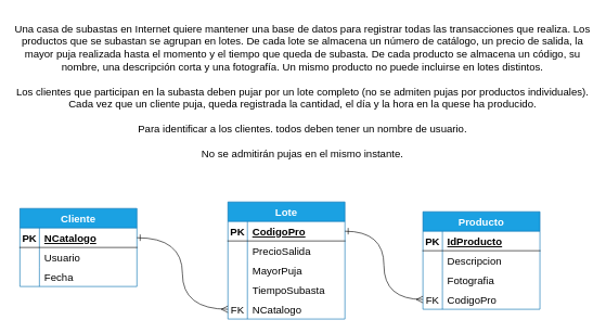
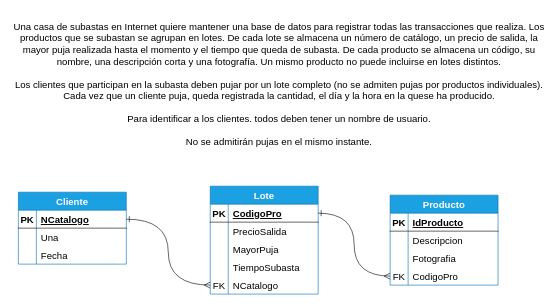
  <mxCell id="0" />
  <mxCell id="1" parent="0" />
  <mxCell id="2" value="&lt;p style=&quot;margin: 0px;&quot;&gt;Una casa de subastas en Internet quiere mantener una base de datos para registrar todas las transacciones que realiza. Los productos que se subastan se agrupan en lotes. De cada lote se almacena un número de catálogo, un precio de salida, la mayor puja realizada hasta el momento y el tiempo que queda de subasta. De cada producto se almacena un código, su nombre, una descripción corta y una fotografía. Un mismo producto no puede incluirse en lotes distintos.&lt;/p&gt;&lt;br&gt;&lt;p style=&quot;margin: 0px;&quot;&gt;&lt;/p&gt;&lt;p style=&quot;margin: 0px;&quot;&gt;Los clientes que participan en la subasta deben pujar por un lote completo (no se admiten&amp;nbsp;&lt;span style=&quot;background-color: initial;&quot;&gt;pujas por productos individuales). Cada vez que un cliente puja, queda registrada la cantidad, el día y la hora en la quese ha producido.&lt;/span&gt;&lt;/p&gt;&lt;br&gt;&lt;p style=&quot;margin: 0px;&quot;&gt;&lt;/p&gt;&lt;p style=&quot;margin: 0px;&quot;&gt;Para identificar a los clientes. todos deben tener un nombre de usuario.&lt;/p&gt;&lt;p style=&quot;margin: 0px;&quot;&gt;&lt;br&gt;&lt;/p&gt;&lt;p style=&quot;margin: 0px;&quot;&gt;No se admitirán pujas en el mismo instante.&lt;/p&gt;" style="text;html=1;strokeColor=none;fillColor=none;align=center;verticalAlign=middle;whiteSpace=wrap;rounded=0;fontSize=16;" vertex="1" parent="1"><mxGeometry x="20" y="20" width="890" height="240" as="geometry" /></mxCell>
  <mxCell id="3" value="Lote" style="shape=table;startSize=30;container=1;collapsible=1;childLayout=tableLayout;fixedRows=1;rowLines=0;fontStyle=1;align=center;resizeLast=1;fontSize=16;fillColor=#1ba1e2;fontColor=#ffffff;strokeColor=#006EAF;" vertex="1" parent="1"><mxGeometry x="350" y="310" width="180" height="180" as="geometry" /></mxCell>
  <mxCell id="4" value="" style="shape=tableRow;horizontal=0;startSize=0;swimlaneHead=0;swimlaneBody=0;fillColor=none;collapsible=0;dropTarget=0;points=[[0,0.5],[1,0.5]];portConstraint=eastwest;top=0;left=0;right=0;bottom=1;fontSize=16;" vertex="1" parent="3"><mxGeometry y="30" width="180" height="30" as="geometry" /></mxCell>
  <mxCell id="5" value="PK" style="shape=partialRectangle;connectable=0;fillColor=none;top=0;left=0;bottom=0;right=0;fontStyle=1;overflow=hidden;fontSize=16;" vertex="1" parent="4"><mxGeometry width="30" height="30" as="geometry"><mxRectangle width="30" height="30" as="alternateBounds" /></mxGeometry></mxCell>
  <mxCell id="6" value="CodigoPro" style="shape=partialRectangle;connectable=0;fillColor=none;top=0;left=0;bottom=0;right=0;align=left;spacingLeft=6;fontStyle=5;overflow=hidden;fontSize=16;" vertex="1" parent="4"><mxGeometry x="30" width="150" height="30" as="geometry"><mxRectangle width="150" height="30" as="alternateBounds" /></mxGeometry></mxCell>
  <mxCell id="7" value="" style="shape=tableRow;horizontal=0;startSize=0;swimlaneHead=0;swimlaneBody=0;fillColor=none;collapsible=0;dropTarget=0;points=[[0,0.5],[1,0.5]];portConstraint=eastwest;top=0;left=0;right=0;bottom=0;fontSize=16;" vertex="1" parent="3"><mxGeometry y="60" width="180" height="30" as="geometry" /></mxCell>
  <mxCell id="8" value="" style="shape=partialRectangle;connectable=0;fillColor=none;top=0;left=0;bottom=0;right=0;editable=1;overflow=hidden;fontSize=16;" vertex="1" parent="7"><mxGeometry width="30" height="30" as="geometry"><mxRectangle width="30" height="30" as="alternateBounds" /></mxGeometry></mxCell>
  <mxCell id="9" value="PrecioSalida" style="shape=partialRectangle;connectable=0;fillColor=none;top=0;left=0;bottom=0;right=0;align=left;spacingLeft=6;overflow=hidden;fontSize=16;" vertex="1" parent="7"><mxGeometry x="30" width="150" height="30" as="geometry"><mxRectangle width="150" height="30" as="alternateBounds" /></mxGeometry></mxCell>
  <mxCell id="10" value="" style="shape=tableRow;horizontal=0;startSize=0;swimlaneHead=0;swimlaneBody=0;fillColor=none;collapsible=0;dropTarget=0;points=[[0,0.5],[1,0.5]];portConstraint=eastwest;top=0;left=0;right=0;bottom=0;fontSize=16;" vertex="1" parent="3"><mxGeometry y="90" width="180" height="30" as="geometry" /></mxCell>
  <mxCell id="11" value="" style="shape=partialRectangle;connectable=0;fillColor=none;top=0;left=0;bottom=0;right=0;editable=1;overflow=hidden;fontSize=16;" vertex="1" parent="10"><mxGeometry width="30" height="30" as="geometry"><mxRectangle width="30" height="30" as="alternateBounds" /></mxGeometry></mxCell>
  <mxCell id="12" value="MayorPuja" style="shape=partialRectangle;connectable=0;fillColor=none;top=0;left=0;bottom=0;right=0;align=left;spacingLeft=6;overflow=hidden;fontSize=16;" vertex="1" parent="10"><mxGeometry x="30" width="150" height="30" as="geometry"><mxRectangle width="150" height="30" as="alternateBounds" /></mxGeometry></mxCell>
  <mxCell id="13" value="" style="shape=tableRow;horizontal=0;startSize=0;swimlaneHead=0;swimlaneBody=0;fillColor=none;collapsible=0;dropTarget=0;points=[[0,0.5],[1,0.5]];portConstraint=eastwest;top=0;left=0;right=0;bottom=0;fontSize=16;" vertex="1" parent="3"><mxGeometry y="120" width="180" height="30" as="geometry" /></mxCell>
  <mxCell id="14" value="" style="shape=partialRectangle;connectable=0;fillColor=none;top=0;left=0;bottom=0;right=0;editable=1;overflow=hidden;fontSize=16;" vertex="1" parent="13"><mxGeometry width="30" height="30" as="geometry"><mxRectangle width="30" height="30" as="alternateBounds" /></mxGeometry></mxCell>
  <mxCell id="15" value="TiempoSubasta" style="shape=partialRectangle;connectable=0;fillColor=none;top=0;left=0;bottom=0;right=0;align=left;spacingLeft=6;overflow=hidden;fontSize=16;" vertex="1" parent="13"><mxGeometry x="30" width="150" height="30" as="geometry"><mxRectangle width="150" height="30" as="alternateBounds" /></mxGeometry></mxCell>
  <mxCell id="16" value="" style="shape=tableRow;horizontal=0;startSize=0;swimlaneHead=0;swimlaneBody=0;fillColor=none;collapsible=0;dropTarget=0;points=[[0,0.5],[1,0.5]];portConstraint=eastwest;top=0;left=0;right=0;bottom=0;fontSize=16;" vertex="1" parent="3"><mxGeometry y="150" width="180" height="30" as="geometry" /></mxCell>
  <mxCell id="17" value="FK" style="shape=partialRectangle;connectable=0;fillColor=none;top=0;left=0;bottom=0;right=0;editable=1;overflow=hidden;fontSize=16;" vertex="1" parent="16"><mxGeometry width="30" height="30" as="geometry"><mxRectangle width="30" height="30" as="alternateBounds" /></mxGeometry></mxCell>
  <mxCell id="18" value="NCatalogo" style="shape=partialRectangle;connectable=0;fillColor=none;top=0;left=0;bottom=0;right=0;align=left;spacingLeft=6;overflow=hidden;fontSize=16;" vertex="1" parent="16"><mxGeometry x="30" width="150" height="30" as="geometry"><mxRectangle width="150" height="30" as="alternateBounds" /></mxGeometry></mxCell>
  <mxCell id="19" value="Producto" style="shape=table;startSize=30;container=1;collapsible=1;childLayout=tableLayout;fixedRows=1;rowLines=0;fontStyle=1;align=center;resizeLast=1;fontSize=16;fillColor=#1ba1e2;fontColor=#ffffff;strokeColor=#006EAF;" vertex="1" parent="1"><mxGeometry x="650" y="325" width="180" height="150" as="geometry" /></mxCell>
  <mxCell id="20" value="" style="shape=tableRow;horizontal=0;startSize=0;swimlaneHead=0;swimlaneBody=0;fillColor=none;collapsible=0;dropTarget=0;points=[[0,0.5],[1,0.5]];portConstraint=eastwest;top=0;left=0;right=0;bottom=1;fontSize=16;" vertex="1" parent="19"><mxGeometry y="30" width="180" height="30" as="geometry" /></mxCell>
  <mxCell id="21" value="PK" style="shape=partialRectangle;connectable=0;fillColor=none;top=0;left=0;bottom=0;right=0;fontStyle=1;overflow=hidden;fontSize=16;" vertex="1" parent="20"><mxGeometry width="30" height="30" as="geometry"><mxRectangle width="30" height="30" as="alternateBounds" /></mxGeometry></mxCell>
  <mxCell id="22" value="IdProducto" style="shape=partialRectangle;connectable=0;fillColor=none;top=0;left=0;bottom=0;right=0;align=left;spacingLeft=6;fontStyle=5;overflow=hidden;fontSize=16;" vertex="1" parent="20"><mxGeometry x="30" width="150" height="30" as="geometry"><mxRectangle width="150" height="30" as="alternateBounds" /></mxGeometry></mxCell>
  <mxCell id="23" value="" style="shape=tableRow;horizontal=0;startSize=0;swimlaneHead=0;swimlaneBody=0;fillColor=none;collapsible=0;dropTarget=0;points=[[0,0.5],[1,0.5]];portConstraint=eastwest;top=0;left=0;right=0;bottom=0;fontSize=16;" vertex="1" parent="19"><mxGeometry y="60" width="180" height="30" as="geometry" /></mxCell>
  <mxCell id="24" value="" style="shape=partialRectangle;connectable=0;fillColor=none;top=0;left=0;bottom=0;right=0;editable=1;overflow=hidden;fontSize=16;" vertex="1" parent="23"><mxGeometry width="30" height="30" as="geometry"><mxRectangle width="30" height="30" as="alternateBounds" /></mxGeometry></mxCell>
  <mxCell id="25" value="Descripcion" style="shape=partialRectangle;connectable=0;fillColor=none;top=0;left=0;bottom=0;right=0;align=left;spacingLeft=6;overflow=hidden;fontSize=16;" vertex="1" parent="23"><mxGeometry x="30" width="150" height="30" as="geometry"><mxRectangle width="150" height="30" as="alternateBounds" /></mxGeometry></mxCell>
  <mxCell id="26" value="" style="shape=tableRow;horizontal=0;startSize=0;swimlaneHead=0;swimlaneBody=0;fillColor=none;collapsible=0;dropTarget=0;points=[[0,0.5],[1,0.5]];portConstraint=eastwest;top=0;left=0;right=0;bottom=0;fontSize=16;" vertex="1" parent="19"><mxGeometry y="90" width="180" height="30" as="geometry" /></mxCell>
  <mxCell id="27" value="" style="shape=partialRectangle;connectable=0;fillColor=none;top=0;left=0;bottom=0;right=0;editable=1;overflow=hidden;fontSize=16;" vertex="1" parent="26"><mxGeometry width="30" height="30" as="geometry"><mxRectangle width="30" height="30" as="alternateBounds" /></mxGeometry></mxCell>
  <mxCell id="28" value="Fotografia" style="shape=partialRectangle;connectable=0;fillColor=none;top=0;left=0;bottom=0;right=0;align=left;spacingLeft=6;overflow=hidden;fontSize=16;" vertex="1" parent="26"><mxGeometry x="30" width="150" height="30" as="geometry"><mxRectangle width="150" height="30" as="alternateBounds" /></mxGeometry></mxCell>
  <mxCell id="29" value="" style="shape=tableRow;horizontal=0;startSize=0;swimlaneHead=0;swimlaneBody=0;fillColor=none;collapsible=0;dropTarget=0;points=[[0,0.5],[1,0.5]];portConstraint=eastwest;top=0;left=0;right=0;bottom=0;fontSize=16;" vertex="1" parent="19"><mxGeometry y="120" width="180" height="30" as="geometry" /></mxCell>
  <mxCell id="30" value="FK" style="shape=partialRectangle;connectable=0;fillColor=none;top=0;left=0;bottom=0;right=0;editable=1;overflow=hidden;fontSize=16;" vertex="1" parent="29"><mxGeometry width="30" height="30" as="geometry"><mxRectangle width="30" height="30" as="alternateBounds" /></mxGeometry></mxCell>
  <mxCell id="31" value="CodigoPro" style="shape=partialRectangle;connectable=0;fillColor=none;top=0;left=0;bottom=0;right=0;align=left;spacingLeft=6;overflow=hidden;fontSize=16;" vertex="1" parent="29"><mxGeometry x="30" width="150" height="30" as="geometry"><mxRectangle width="150" height="30" as="alternateBounds" /></mxGeometry></mxCell>
  <mxCell id="32" value="Cliente" style="shape=table;startSize=30;container=1;collapsible=1;childLayout=tableLayout;fixedRows=1;rowLines=0;fontStyle=1;align=center;resizeLast=1;fontSize=16;fillColor=#1ba1e2;strokeColor=#006EAF;fontColor=#ffffff;" vertex="1" parent="1"><mxGeometry x="30" y="320" width="180" height="120" as="geometry" /></mxCell>
  <mxCell id="33" value="" style="shape=tableRow;horizontal=0;startSize=0;swimlaneHead=0;swimlaneBody=0;fillColor=none;collapsible=0;dropTarget=0;points=[[0,0.5],[1,0.5]];portConstraint=eastwest;top=0;left=0;right=0;bottom=1;fontSize=16;" vertex="1" parent="32"><mxGeometry y="30" width="180" height="30" as="geometry" /></mxCell>
  <mxCell id="34" value="PK" style="shape=partialRectangle;connectable=0;fillColor=none;top=0;left=0;bottom=0;right=0;fontStyle=1;overflow=hidden;fontSize=16;" vertex="1" parent="33"><mxGeometry width="30" height="30" as="geometry"><mxRectangle width="30" height="30" as="alternateBounds" /></mxGeometry></mxCell>
  <mxCell id="35" value="NCatalogo" style="shape=partialRectangle;connectable=0;fillColor=none;top=0;left=0;bottom=0;right=0;align=left;spacingLeft=6;fontStyle=5;overflow=hidden;fontSize=16;" vertex="1" parent="33"><mxGeometry x="30" width="150" height="30" as="geometry"><mxRectangle width="150" height="30" as="alternateBounds" /></mxGeometry></mxCell>
  <mxCell id="36" value="" style="shape=tableRow;horizontal=0;startSize=0;swimlaneHead=0;swimlaneBody=0;fillColor=none;collapsible=0;dropTarget=0;points=[[0,0.5],[1,0.5]];portConstraint=eastwest;top=0;left=0;right=0;bottom=0;fontSize=16;" vertex="1" parent="32"><mxGeometry y="60" width="180" height="30" as="geometry" /></mxCell>
  <mxCell id="37" value="" style="shape=partialRectangle;connectable=0;fillColor=none;top=0;left=0;bottom=0;right=0;editable=1;overflow=hidden;fontSize=16;" vertex="1" parent="36"><mxGeometry width="30" height="30" as="geometry"><mxRectangle width="30" height="30" as="alternateBounds" /></mxGeometry></mxCell>
- <mxCell id="38" value="Usuario" style="shape=partialRectangle;connectable=0;fillColor=none;top=0;left=0;bottom=0;right=0;align=left;spacingLeft=6;overflow=hidden;fontSize=16;" vertex="1" parent="36"><mxGeometry x="30" width="150" height="30" as="geometry"><mxRectangle width="150" height="30" as="alternateBounds" /></mxGeometry></mxCell>
+ <mxCell id="38" value="Una" style="shape=partialRectangle;connectable=0;fillColor=none;top=0;left=0;bottom=0;right=0;align=left;spacingLeft=6;overflow=hidden;fontSize=16;" vertex="1" parent="36"><mxGeometry x="30" width="150" height="30" as="geometry"><mxRectangle width="150" height="30" as="alternateBounds" /></mxGeometry></mxCell>
  <mxCell id="39" value="" style="shape=tableRow;horizontal=0;startSize=0;swimlaneHead=0;swimlaneBody=0;fillColor=none;collapsible=0;dropTarget=0;points=[[0,0.5],[1,0.5]];portConstraint=eastwest;top=0;left=0;right=0;bottom=0;fontSize=16;" vertex="1" parent="32"><mxGeometry y="90" width="180" height="30" as="geometry" /></mxCell>
  <mxCell id="40" value="" style="shape=partialRectangle;connectable=0;fillColor=none;top=0;left=0;bottom=0;right=0;editable=1;overflow=hidden;fontSize=16;" vertex="1" parent="39"><mxGeometry width="30" height="30" as="geometry"><mxRectangle width="30" height="30" as="alternateBounds" /></mxGeometry></mxCell>
  <mxCell id="41" value="Fecha" style="shape=partialRectangle;connectable=0;fillColor=none;top=0;left=0;bottom=0;right=0;align=left;spacingLeft=6;overflow=hidden;fontSize=16;" vertex="1" parent="39"><mxGeometry x="30" width="150" height="30" as="geometry"><mxRectangle width="150" height="30" as="alternateBounds" /></mxGeometry></mxCell>
  <mxCell id="42" style="edgeStyle=orthogonalEdgeStyle;curved=1;rounded=0;orthogonalLoop=1;jettySize=auto;html=1;entryX=0;entryY=0.5;entryDx=0;entryDy=0;fontSize=12;startSize=8;endSize=8;exitX=1;exitY=0.5;exitDx=0;exitDy=0;startArrow=ERone;startFill=0;endArrow=ERmany;endFill=0;" edge="1" parent="1" source="33" target="16"><mxGeometry relative="1" as="geometry" /></mxCell>
  <mxCell id="43" style="edgeStyle=orthogonalEdgeStyle;curved=1;rounded=0;orthogonalLoop=1;jettySize=auto;html=1;fontSize=12;startArrow=ERone;startFill=0;endArrow=ERmany;endFill=0;startSize=8;endSize=8;" edge="1" parent="1" source="4" target="29"><mxGeometry relative="1" as="geometry" /></mxCell>
